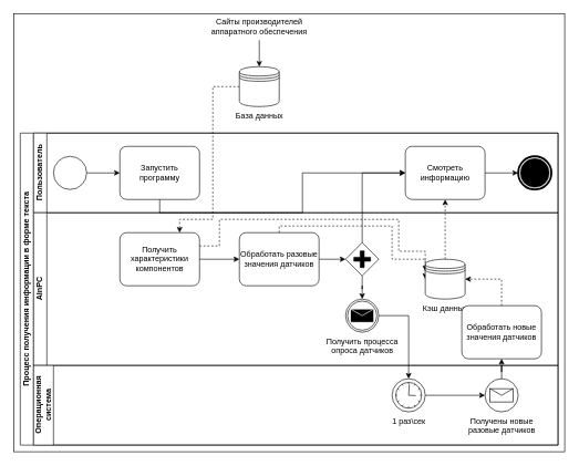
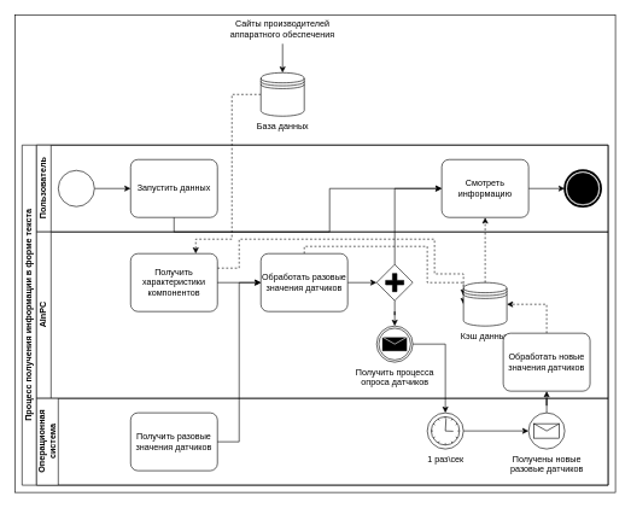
  <mxCell id="0" />
  <mxCell id="1" parent="0" />
  <mxCell id="2" value="" style="rounded=0;whiteSpace=wrap;html=1;" vertex="1" parent="1"><mxGeometry width="830" height="660" as="geometry" x="20" y="20" /></mxCell>
  <mxCell id="3" value="Процесс получения информации в форме текста" style="swimlane;html=1;childLayout=stackLayout;resizeParent=1;resizeParentMax=0;horizontal=0;startSize=20;horizontalStack=0;whiteSpace=wrap;" vertex="1" parent="1"><mxGeometry x="30" y="200" width="810" height="470" as="geometry" /></mxCell>
  <mxCell id="4" value="Пользователь" style="swimlane;html=1;startSize=20;horizontal=0;" vertex="1" parent="3"><mxGeometry x="20" width="790" height="120" as="geometry" /></mxCell>
  <mxCell id="5" style="edgeStyle=orthogonalEdgeStyle;rounded=0;orthogonalLoop=1;jettySize=auto;html=1;" edge="1" parent="4" source="6" target="7"><mxGeometry relative="1" as="geometry" /></mxCell>
  <mxCell id="6" value="" style="points=[[0.145,0.145,0],[0.5,0,0],[0.855,0.145,0],[1,0.5,0],[0.855,0.855,0],[0.5,1,0],[0.145,0.855,0],[0,0.5,0]];shape=mxgraph.bpmn.event;html=1;verticalLabelPosition=bottom;labelBackgroundColor=#ffffff;verticalAlign=top;align=center;perimeter=ellipsePerimeter;outlineConnect=0;aspect=fixed;outline=standard;symbol=general;" vertex="1" parent="4"><mxGeometry x="30" y="35" width="50" height="50" as="geometry" /></mxCell>
- <mxCell id="7" value="Запустить программу" style="points=[[0.25,0,0],[0.5,0,0],[0.75,0,0],[1,0.25,0],[1,0.5,0],[1,0.75,0],[0.75,1,0],[0.5,1,0],[0.25,1,0],[0,0.75,0],[0,0.5,0],[0,0.25,0]];shape=mxgraph.bpmn.task;whiteSpace=wrap;rectStyle=rounded;size=10;html=1;container=1;expand=0;collapsible=0;taskMarker=abstract;" vertex="1" parent="4"><mxGeometry x="130" y="20" width="120" height="80" as="geometry" /></mxCell>
+ <mxCell id="7" value="Запустить данных" style="points=[[0.25,0,0],[0.5,0,0],[0.75,0,0],[1,0.25,0],[1,0.5,0],[1,0.75,0],[0.75,1,0],[0.5,1,0],[0.25,1,0],[0,0.75,0],[0,0.5,0],[0,0.25,0]];shape=mxgraph.bpmn.task;whiteSpace=wrap;rectStyle=rounded;size=10;html=1;container=1;expand=0;collapsible=0;taskMarker=abstract;" vertex="1" parent="4"><mxGeometry x="130" y="20" width="120" height="80" as="geometry" /></mxCell>
  <mxCell id="8" style="edgeStyle=orthogonalEdgeStyle;rounded=0;orthogonalLoop=1;jettySize=auto;html=1;" edge="1" parent="4" source="9" target="10"><mxGeometry relative="1" as="geometry" /></mxCell>
  <mxCell id="9" value="Смотреть информацию" style="points=[[0.25,0,0],[0.5,0,0],[0.75,0,0],[1,0.25,0],[1,0.5,0],[1,0.75,0],[0.75,1,0],[0.5,1,0],[0.25,1,0],[0,0.75,0],[0,0.5,0],[0,0.25,0]];shape=mxgraph.bpmn.task;whiteSpace=wrap;rectStyle=rounded;size=10;html=1;container=1;expand=0;collapsible=0;taskMarker=abstract;" vertex="1" parent="4"><mxGeometry x="560" y="20" width="120" height="80" as="geometry" /></mxCell>
  <mxCell id="10" value="" style="points=[[0.145,0.145,0],[0.5,0,0],[0.855,0.145,0],[1,0.5,0],[0.855,0.855,0],[0.5,1,0],[0.145,0.855,0],[0,0.5,0]];shape=mxgraph.bpmn.event;html=1;verticalLabelPosition=bottom;labelBackgroundColor=#ffffff;verticalAlign=top;align=center;perimeter=ellipsePerimeter;outlineConnect=0;aspect=fixed;outline=end;symbol=terminate;" vertex="1" parent="4"><mxGeometry x="730" y="35" width="50" height="50" as="geometry" /></mxCell>
  <mxCell id="11" value="AInPC" style="swimlane;html=1;startSize=20;horizontal=0;" vertex="1" parent="3"><mxGeometry x="20" y="120" width="790" height="230" as="geometry" /></mxCell>
  <mxCell id="12" style="edgeStyle=orthogonalEdgeStyle;rounded=0;orthogonalLoop=1;jettySize=auto;html=1;exitX=1;exitY=0.25;exitDx=0;exitDy=0;exitPerimeter=0;entryX=0;entryY=0.3;entryDx=0;entryDy=0;dashed=1;" edge="1" parent="11" source="13" target="19"><mxGeometry relative="1" as="geometry"><Array as="points"><mxPoint x="280" y="50" /><mxPoint x="280" y="10" /><mxPoint x="550" y="10" /><mxPoint x="550" y="58" /></Array></mxGeometry></mxCell>
  <mxCell id="13" value="Получить характеристики компонентов" style="points=[[0.25,0,0],[0.5,0,0],[0.75,0,0],[1,0.25,0],[1,0.5,0],[1,0.75,0],[0.75,1,0],[0.5,1,0],[0.25,1,0],[0,0.75,0],[0,0.5,0],[0,0.25,0]];shape=mxgraph.bpmn.task;whiteSpace=wrap;rectStyle=rounded;size=10;html=1;container=1;expand=0;collapsible=0;taskMarker=abstract;" vertex="1" parent="11"><mxGeometry x="130" y="30" width="120" height="80" as="geometry" /></mxCell>
  <mxCell id="14" style="edgeStyle=orthogonalEdgeStyle;rounded=0;orthogonalLoop=1;jettySize=auto;html=1;" edge="1" parent="11" source="16" target="18"><mxGeometry relative="1" as="geometry" /></mxCell>
  <mxCell id="15" style="edgeStyle=orthogonalEdgeStyle;rounded=0;orthogonalLoop=1;jettySize=auto;html=1;entryX=0;entryY=0.5;entryDx=0;entryDy=0;exitX=0.5;exitY=0;exitDx=0;exitDy=0;exitPerimeter=0;dashed=1;" edge="1" parent="11" source="16" target="19"><mxGeometry relative="1" as="geometry"><Array as="points"><mxPoint x="370" y="20" /><mxPoint x="540" y="20" /><mxPoint x="540" y="70" /></Array></mxGeometry></mxCell>
  <mxCell id="16" value="Обработать разовые значения датчиков" style="points=[[0.25,0,0],[0.5,0,0],[0.75,0,0],[1,0.25,0],[1,0.5,0],[1,0.75,0],[0.75,1,0],[0.5,1,0],[0.25,1,0],[0,0.75,0],[0,0.5,0],[0,0.25,0]];shape=mxgraph.bpmn.task;whiteSpace=wrap;rectStyle=rounded;size=10;html=1;container=1;expand=0;collapsible=0;taskMarker=abstract;" vertex="1" parent="11"><mxGeometry x="310" y="30" width="120" height="80" as="geometry" /></mxCell>
  <mxCell id="17" style="edgeStyle=orthogonalEdgeStyle;rounded=0;orthogonalLoop=1;jettySize=auto;html=1;" edge="1" parent="11" source="18" target="20"><mxGeometry relative="1" as="geometry" /></mxCell>
  <mxCell id="18" value="" style="points=[[0.25,0.25,0],[0.5,0,0],[0.75,0.25,0],[1,0.5,0],[0.75,0.75,0],[0.5,1,0],[0.25,0.75,0],[0,0.5,0]];shape=mxgraph.bpmn.gateway2;html=1;verticalLabelPosition=bottom;labelBackgroundColor=#ffffff;verticalAlign=top;align=center;perimeter=rhombusPerimeter;outlineConnect=0;outline=none;symbol=none;gwType=parallel;" vertex="1" parent="11"><mxGeometry x="470" y="45" width="50" height="50" as="geometry" /></mxCell>
  <mxCell id="19" value="Кэш данных" style="shape=datastore;html=1;labelPosition=center;verticalLabelPosition=bottom;align=center;verticalAlign=top;" vertex="1" parent="11"><mxGeometry x="590" y="70" width="60" height="60" as="geometry" /></mxCell>
  <mxCell id="20" value="Получить процесса&lt;br&gt;опроса датчиков" style="points=[[0.145,0.145,0],[0.5,0,0],[0.855,0.145,0],[1,0.5,0],[0.855,0.855,0],[0.5,1,0],[0.145,0.855,0],[0,0.5,0]];shape=mxgraph.bpmn.event;html=1;verticalLabelPosition=bottom;labelBackgroundColor=#ffffff;verticalAlign=top;align=center;perimeter=ellipsePerimeter;outlineConnect=0;aspect=fixed;outline=throwing;symbol=message;" vertex="1" parent="11"><mxGeometry x="470" y="130" width="50" height="50" as="geometry" /></mxCell>
  <mxCell id="21" style="edgeStyle=orthogonalEdgeStyle;rounded=0;orthogonalLoop=1;jettySize=auto;html=1;entryX=1;entryY=0.5;entryDx=0;entryDy=0;dashed=1;" edge="1" parent="11" source="22" target="19"><mxGeometry relative="1" as="geometry" /></mxCell>
  <mxCell id="22" value="Обработать новые значения датчиков" style="points=[[0.25,0,0],[0.5,0,0],[0.75,0,0],[1,0.25,0],[1,0.5,0],[1,0.75,0],[0.75,1,0],[0.5,1,0],[0.25,1,0],[0,0.75,0],[0,0.5,0],[0,0.25,0]];shape=mxgraph.bpmn.task;whiteSpace=wrap;rectStyle=rounded;size=10;html=1;container=1;expand=0;collapsible=0;taskMarker=abstract;" vertex="1" parent="11"><mxGeometry x="645" y="140" width="120" height="80" as="geometry" /></mxCell>
  <mxCell id="23" value="Операционная&lt;br&gt;система" style="swimlane;html=1;startSize=30;horizontal=0;" vertex="1" parent="3"><mxGeometry x="20" y="350" width="790" height="120" as="geometry" /></mxCell>
+ <mxCell id="24" value="Получить разовые значения датчиков" style="points=[[0.25,0,0],[0.5,0,0],[0.75,0,0],[1,0.25,0],[1,0.5,0],[1,0.75,0],[0.75,1,0],[0.5,1,0],[0.25,1,0],[0,0.75,0],[0,0.5,0],[0,0.25,0]];shape=mxgraph.bpmn.task;whiteSpace=wrap;rectStyle=rounded;size=10;html=1;container=1;expand=0;collapsible=0;taskMarker=abstract;" vertex="1" parent="23"><mxGeometry x="130" y="20" width="120" height="80" as="geometry" /></mxCell>
  <mxCell id="25" style="edgeStyle=orthogonalEdgeStyle;rounded=0;orthogonalLoop=1;jettySize=auto;html=1;" edge="1" parent="23" source="26" target="27"><mxGeometry relative="1" as="geometry" /></mxCell>
  <mxCell id="26" value="1 раз\сек" style="points=[[0.145,0.145,0],[0.5,0,0],[0.855,0.145,0],[1,0.5,0],[0.855,0.855,0],[0.5,1,0],[0.145,0.855,0],[0,0.5,0]];shape=mxgraph.bpmn.event;html=1;verticalLabelPosition=bottom;labelBackgroundColor=#ffffff;verticalAlign=top;align=center;perimeter=ellipsePerimeter;outlineConnect=0;aspect=fixed;outline=standard;symbol=timer;" vertex="1" parent="23"><mxGeometry x="540" y="20" width="50" height="50" as="geometry" /></mxCell>
  <mxCell id="27" value="Получены новые&lt;br&gt;разовые датчиков" style="points=[[0.145,0.145,0],[0.5,0,0],[0.855,0.145,0],[1,0.5,0],[0.855,0.855,0],[0.5,1,0],[0.145,0.855,0],[0,0.5,0]];shape=mxgraph.bpmn.event;html=1;verticalLabelPosition=bottom;labelBackgroundColor=#ffffff;verticalAlign=top;align=center;perimeter=ellipsePerimeter;outlineConnect=0;aspect=fixed;outline=standard;symbol=message;" vertex="1" parent="23"><mxGeometry x="680" y="20" width="50" height="50" as="geometry" /></mxCell>
  <mxCell id="28" style="edgeStyle=orthogonalEdgeStyle;rounded=0;orthogonalLoop=1;jettySize=auto;html=1;exitX=0.5;exitY=1;exitDx=0;exitDy=0;exitPerimeter=0;" edge="1" parent="3" source="7" target="9"><mxGeometry relative="1" as="geometry" /></mxCell>
  <mxCell id="29" style="edgeStyle=orthogonalEdgeStyle;rounded=0;orthogonalLoop=1;jettySize=auto;html=1;" edge="1" parent="3" source="13" target="16"><mxGeometry relative="1" as="geometry" /></mxCell>
+ <mxCell id="30" style="edgeStyle=orthogonalEdgeStyle;rounded=0;orthogonalLoop=1;jettySize=auto;html=1;entryX=0;entryY=0.5;entryDx=0;entryDy=0;entryPerimeter=0;" edge="1" parent="3" source="24" target="16"><mxGeometry relative="1" as="geometry" /></mxCell>
  <mxCell id="31" style="edgeStyle=orthogonalEdgeStyle;rounded=0;orthogonalLoop=1;jettySize=auto;html=1;entryX=0;entryY=0.5;entryDx=0;entryDy=0;entryPerimeter=0;" edge="1" parent="3" source="18" target="9"><mxGeometry relative="1" as="geometry"><Array as="points"><mxPoint x="515" y="60" /></Array></mxGeometry></mxCell>
  <mxCell id="32" style="edgeStyle=orthogonalEdgeStyle;rounded=0;orthogonalLoop=1;jettySize=auto;html=1;" edge="1" parent="3" source="20" target="26"><mxGeometry relative="1" as="geometry" /></mxCell>
  <mxCell id="33" style="edgeStyle=orthogonalEdgeStyle;rounded=0;orthogonalLoop=1;jettySize=auto;html=1;" edge="1" parent="3" source="27" target="22"><mxGeometry relative="1" as="geometry" /></mxCell>
  <mxCell id="34" style="edgeStyle=orthogonalEdgeStyle;rounded=0;orthogonalLoop=1;jettySize=auto;html=1;dashed=1;" edge="1" parent="3" source="19" target="9"><mxGeometry relative="1" as="geometry" /></mxCell>
  <mxCell id="35" style="edgeStyle=orthogonalEdgeStyle;rounded=0;orthogonalLoop=1;jettySize=auto;html=1;dashed=1;" edge="1" parent="1" source="36" target="13"><mxGeometry relative="1" as="geometry"><mxPoint x="270" y="350" as="targetPoint" /><Array as="points"><mxPoint x="320" y="130" /><mxPoint x="320" y="330" /><mxPoint x="270" y="330" /></Array></mxGeometry></mxCell>
  <mxCell id="36" value="База данных" style="shape=datastore;html=1;labelPosition=center;verticalLabelPosition=bottom;align=center;verticalAlign=top;" vertex="1" parent="1"><mxGeometry x="360" y="100" width="60" height="60" as="geometry" /></mxCell>
  <mxCell id="37" style="edgeStyle=orthogonalEdgeStyle;rounded=0;orthogonalLoop=1;jettySize=auto;html=1;exitX=0.5;exitY=1;exitDx=0;exitDy=0;dashed=0;" edge="1" parent="1" source="38" target="36"><mxGeometry relative="1" as="geometry" /></mxCell>
  <mxCell id="38" value="Сайты производителей аппаратного обеспечения" style="text;html=1;align=center;verticalAlign=middle;whiteSpace=wrap;rounded=0;" vertex="1" parent="1"><mxGeometry x="315" width="150" height="40" as="geometry" y="20" /></mxCell>
